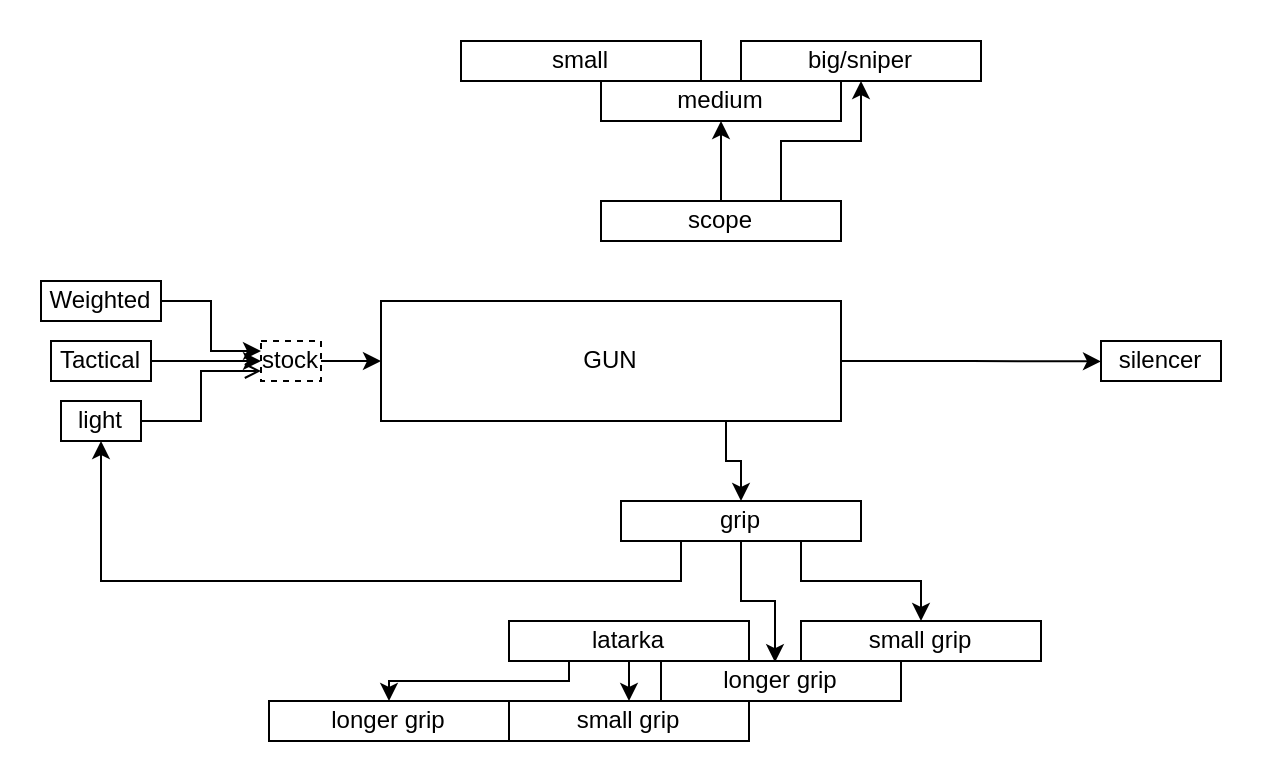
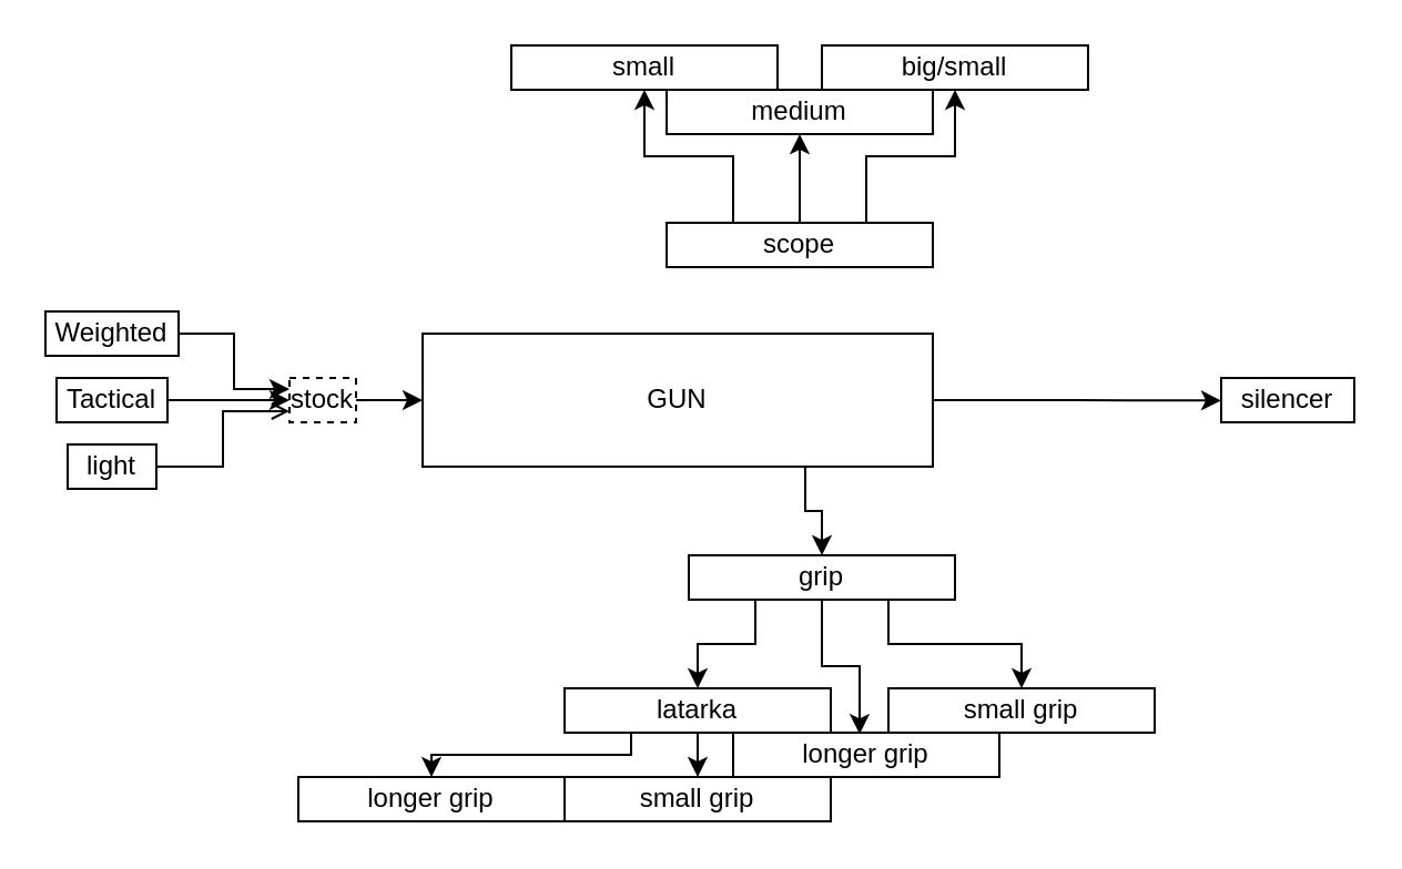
  <mxCell id="0" />
  <mxCell id="1" parent="0" />
  <mxCell id="2" style="edgeStyle=orthogonalEdgeStyle;rounded=0;orthogonalLoop=1;jettySize=auto;html=1;exitX=1;exitY=0.5;exitDx=0;exitDy=0;" edge="1" parent="1" source="4"><mxGeometry relative="1" as="geometry"><mxPoint x="550" y="180.2" as="targetPoint" /></mxGeometry></mxCell>
  <mxCell id="3" style="edgeStyle=orthogonalEdgeStyle;rounded=0;orthogonalLoop=1;jettySize=auto;html=1;exitX=0.75;exitY=1;exitDx=0;exitDy=0;entryX=0.5;entryY=0;entryDx=0;entryDy=0;" edge="1" parent="1" source="4" target="9"><mxGeometry relative="1" as="geometry" /></mxCell>
  <mxCell id="4" value="GUN&lt;br&gt;" style="rounded=0;whiteSpace=wrap;html=1;" vertex="1" parent="1"><mxGeometry x="190" y="150" width="230" height="60" as="geometry" /></mxCell>
  <mxCell id="5" value="silencer" style="rounded=0;whiteSpace=wrap;html=1;" vertex="1" parent="1"><mxGeometry x="550" y="170" width="60" height="20" as="geometry" /></mxCell>
  <mxCell id="6" style="edgeStyle=orthogonalEdgeStyle;rounded=0;orthogonalLoop=1;jettySize=auto;html=1;exitX=0.5;exitY=1;exitDx=0;exitDy=0;entryX=0.475;entryY=0.03;entryDx=0;entryDy=0;entryPerimeter=0;" edge="1" parent="1" source="9" target="14"><mxGeometry relative="1" as="geometry" /></mxCell>
  <mxCell id="7" style="edgeStyle=orthogonalEdgeStyle;rounded=0;orthogonalLoop=1;jettySize=auto;html=1;exitX=0.75;exitY=1;exitDx=0;exitDy=0;entryX=0.5;entryY=0;entryDx=0;entryDy=0;" edge="1" parent="1" source="9" target="13"><mxGeometry relative="1" as="geometry" /></mxCell>
- <mxCell id="8" style="edgeStyle=orthogonalEdgeStyle;rounded=0;orthogonalLoop=1;jettySize=auto;html=1;exitX=0.25;exitY=1;exitDx=0;exitDy=0;" edge="1" parent="1" source="9" target="27"><mxGeometry relative="1" as="geometry" /></mxCell>
+ <mxCell id="8" style="edgeStyle=orthogonalEdgeStyle;rounded=0;orthogonalLoop=1;jettySize=auto;html=1;exitX=0.25;exitY=1;exitDx=0;exitDy=0;entryX=0.5;entryY=0;entryDx=0;entryDy=0;" edge="1" parent="1" source="9" target="12"><mxGeometry relative="1" as="geometry" /></mxCell>
  <mxCell id="9" value="grip" style="rounded=0;whiteSpace=wrap;html=1;" vertex="1" parent="1"><mxGeometry x="310" y="250" width="120" height="20" as="geometry" /></mxCell>
  <mxCell id="10" style="edgeStyle=orthogonalEdgeStyle;rounded=0;orthogonalLoop=1;jettySize=auto;html=1;exitX=0.5;exitY=1;exitDx=0;exitDy=0;entryX=0.5;entryY=0;entryDx=0;entryDy=0;" edge="1" parent="1" source="12" target="15"><mxGeometry relative="1" as="geometry" /></mxCell>
  <mxCell id="11" style="edgeStyle=orthogonalEdgeStyle;rounded=0;orthogonalLoop=1;jettySize=auto;html=1;exitX=0.25;exitY=1;exitDx=0;exitDy=0;entryX=0.5;entryY=0;entryDx=0;entryDy=0;" edge="1" parent="1" source="12" target="23"><mxGeometry relative="1" as="geometry"><Array as="points"><mxPoint x="284" y="340" /><mxPoint x="194" y="340" /></Array></mxGeometry></mxCell>
  <mxCell id="12" value="latarka" style="rounded=0;whiteSpace=wrap;html=1;" vertex="1" parent="1"><mxGeometry x="254" y="310" width="120" height="20" as="geometry" /></mxCell>
  <mxCell id="13" value="small grip" style="rounded=0;whiteSpace=wrap;html=1;" vertex="1" parent="1"><mxGeometry x="400" y="310" width="120" height="20" as="geometry" /></mxCell>
  <mxCell id="14" value="longer grip" style="rounded=0;whiteSpace=wrap;html=1;" vertex="1" parent="1"><mxGeometry x="330" y="330" width="120" height="20" as="geometry" /></mxCell>
  <mxCell id="15" value="small grip" style="rounded=0;whiteSpace=wrap;html=1;" vertex="1" parent="1"><mxGeometry x="254" y="350" width="120" height="20" as="geometry" /></mxCell>
  <mxCell id="16" style="edgeStyle=orthogonalEdgeStyle;rounded=0;orthogonalLoop=1;jettySize=auto;html=1;exitX=0.5;exitY=0;exitDx=0;exitDy=0;entryX=0.5;entryY=1;entryDx=0;entryDy=0;" edge="1" parent="1" source="19" target="22"><mxGeometry relative="1" as="geometry" /></mxCell>
  <mxCell id="17" style="edgeStyle=orthogonalEdgeStyle;rounded=0;orthogonalLoop=1;jettySize=auto;html=1;exitX=0.75;exitY=0;exitDx=0;exitDy=0;entryX=0.5;entryY=1;entryDx=0;entryDy=0;" edge="1" parent="1" source="19" target="21"><mxGeometry relative="1" as="geometry" /></mxCell>
+ <mxCell id="18" style="edgeStyle=orthogonalEdgeStyle;rounded=0;orthogonalLoop=1;jettySize=auto;html=1;exitX=0.25;exitY=0;exitDx=0;exitDy=0;entryX=0.5;entryY=1;entryDx=0;entryDy=0;" edge="1" parent="1" source="19" target="20"><mxGeometry relative="1" as="geometry" /></mxCell>
  <mxCell id="19" value="scope" style="rounded=0;whiteSpace=wrap;html=1;" vertex="1" parent="1"><mxGeometry x="300" y="100" width="120" height="20" as="geometry" /></mxCell>
  <mxCell id="20" value="small" style="rounded=0;whiteSpace=wrap;html=1;" vertex="1" parent="1"><mxGeometry x="230" y="20" width="120" height="20" as="geometry" /></mxCell>
- <mxCell id="21" value="big/sniper" style="rounded=0;whiteSpace=wrap;html=1;" vertex="1" parent="1"><mxGeometry x="370" y="20" width="120" height="20" as="geometry" /></mxCell>
+ <mxCell id="21" value="big/small" style="rounded=0;whiteSpace=wrap;html=1;" vertex="1" parent="1"><mxGeometry x="370" y="20" width="120" height="20" as="geometry" /></mxCell>
  <mxCell id="22" value="medium" style="rounded=0;whiteSpace=wrap;html=1;" vertex="1" parent="1"><mxGeometry x="300" y="40" width="120" height="20" as="geometry" /></mxCell>
  <mxCell id="23" value="longer grip" style="rounded=0;whiteSpace=wrap;html=1;" vertex="1" parent="1"><mxGeometry x="134" y="350" width="120" height="20" as="geometry" /></mxCell>
  <mxCell id="24" value="" style="edgeStyle=orthogonalEdgeStyle;rounded=0;orthogonalLoop=1;jettySize=auto;html=1;" edge="1" parent="1" source="25" target="4"><mxGeometry relative="1" as="geometry" /></mxCell>
  <mxCell id="25" value="stock" style="rounded=0;whiteSpace=wrap;html=1;dashed=1;" vertex="1" parent="1"><mxGeometry x="130" y="170" width="30" height="20" as="geometry" /></mxCell>
  <mxCell id="26" style="edgeStyle=orthogonalEdgeStyle;rounded=0;orthogonalLoop=1;jettySize=auto;html=1;exitX=1;exitY=0.5;exitDx=0;exitDy=0;entryX=0;entryY=0.75;entryDx=0;entryDy=0;endArrow=open;" edge="1" parent="1" source="27" target="25"><mxGeometry relative="1" as="geometry"><Array as="points"><mxPoint x="100" y="210" /><mxPoint x="100" y="185" /></Array></mxGeometry></mxCell>
  <mxCell id="27" value="light" style="rounded=0;whiteSpace=wrap;html=1;" vertex="1" parent="1"><mxGeometry x="30" y="200" width="40" height="20" as="geometry" /></mxCell>
  <mxCell id="28" style="edgeStyle=orthogonalEdgeStyle;rounded=0;orthogonalLoop=1;jettySize=auto;html=1;exitX=1;exitY=0.5;exitDx=0;exitDy=0;entryX=0;entryY=0.25;entryDx=0;entryDy=0;" edge="1" parent="1" source="29" target="25"><mxGeometry relative="1" as="geometry" /></mxCell>
  <mxCell id="29" value="Weighted" style="rounded=0;whiteSpace=wrap;html=1;verticalAlign=middle;labelPosition=center;verticalLabelPosition=middle;align=center;spacingLeft=0;" vertex="1" parent="1"><mxGeometry x="20" y="140" width="60" height="20" as="geometry" /></mxCell>
  <mxCell id="30" style="edgeStyle=orthogonalEdgeStyle;rounded=0;orthogonalLoop=1;jettySize=auto;html=1;exitX=1;exitY=0.5;exitDx=0;exitDy=0;entryX=0;entryY=0.5;entryDx=0;entryDy=0;" edge="1" parent="1" source="31" target="25"><mxGeometry relative="1" as="geometry" /></mxCell>
  <mxCell id="31" value="Tactical" style="rounded=0;whiteSpace=wrap;html=1;" vertex="1" parent="1"><mxGeometry x="25" y="170" width="50" height="20" as="geometry" /></mxCell>
